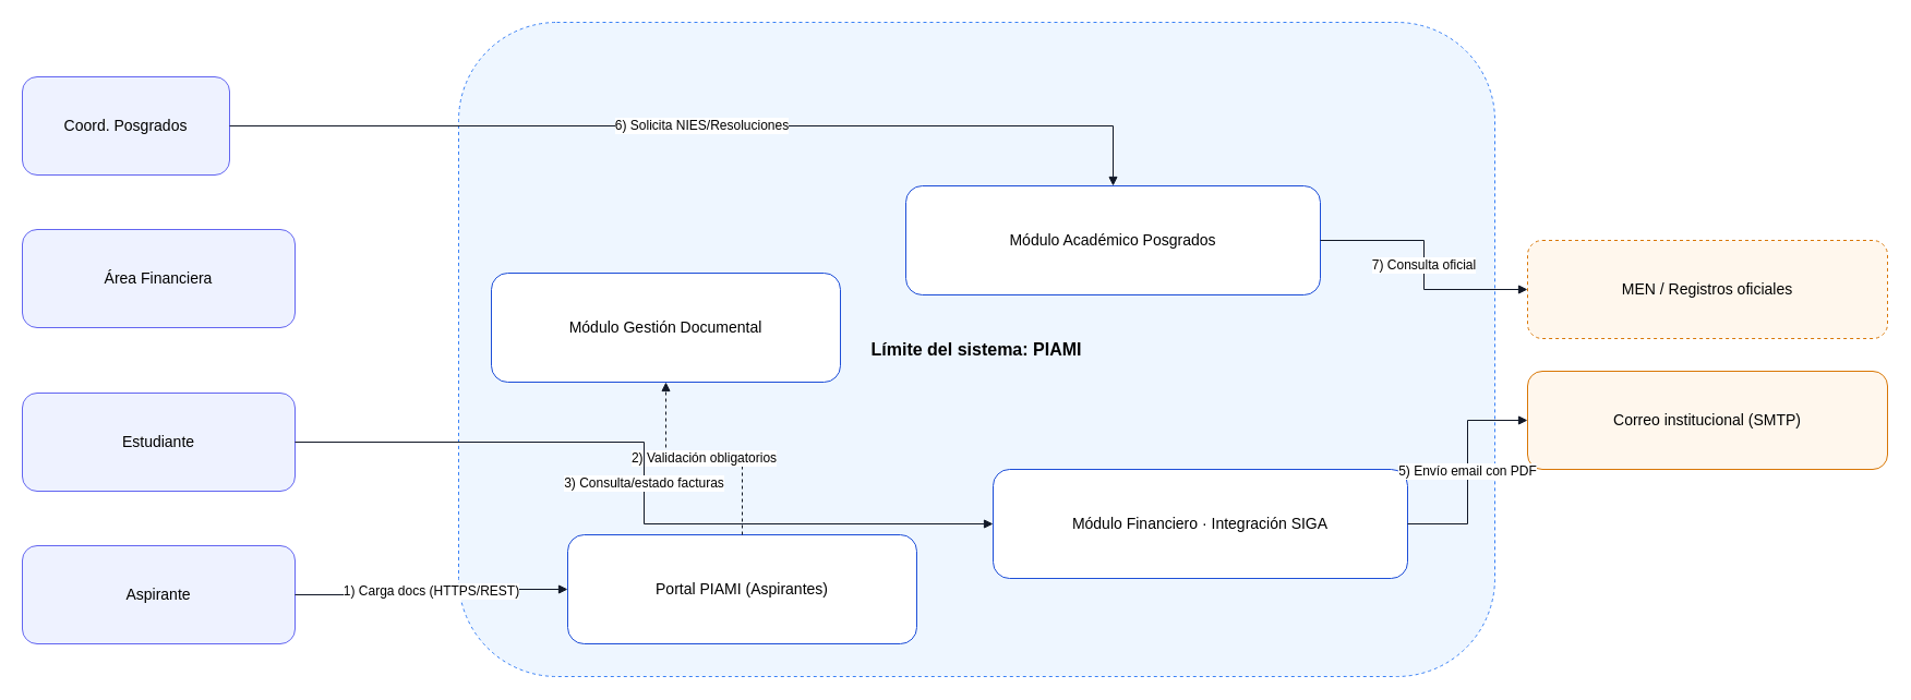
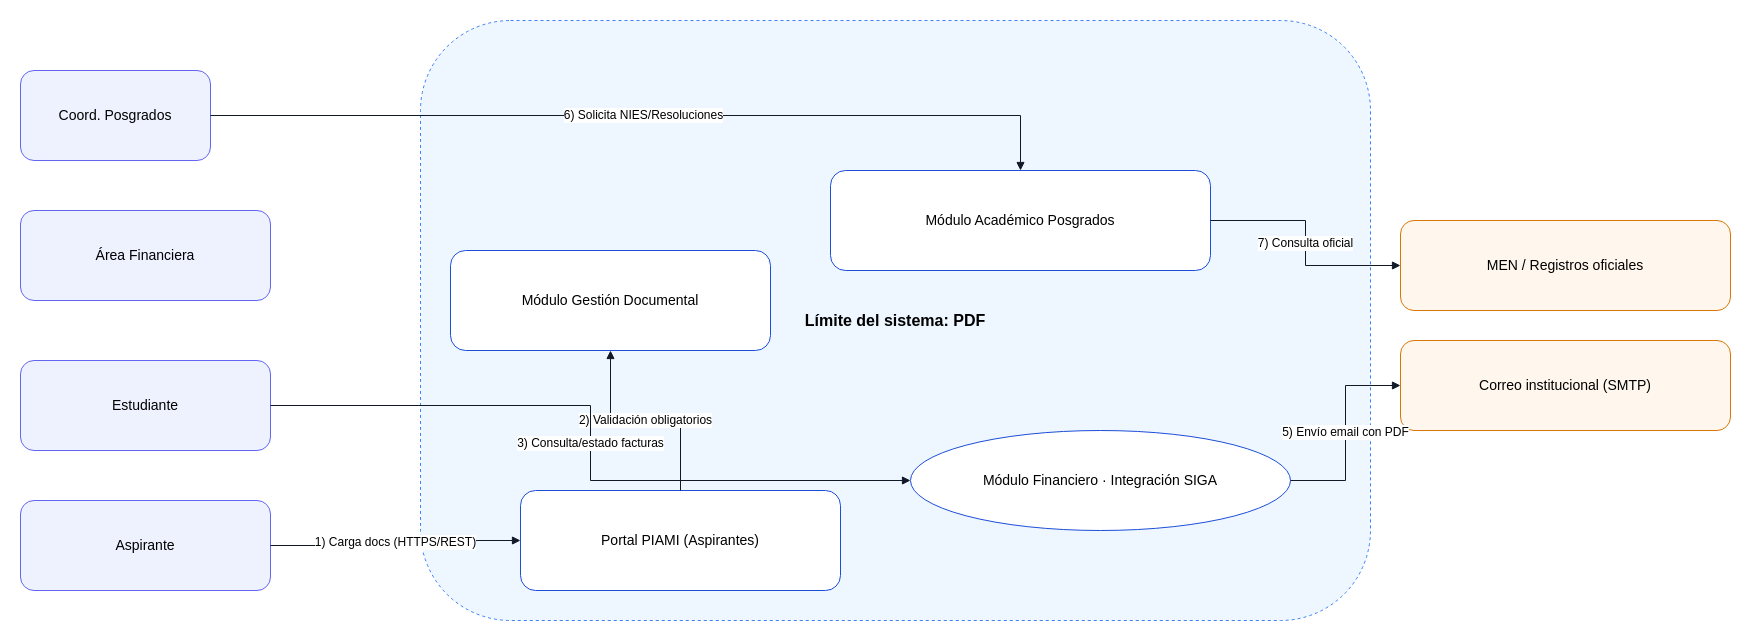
  <mxCell id="0" />
  <mxCell id="1" parent="0" />
- <mxCell id="2" value="Límite del sistema: PIAMI" style="rounded=1;dashed=1;whiteSpace=wrap;html=1;strokeColor=#3b82f6;fillColor=#eef6ff;fontSize=16;fontStyle=1" parent="1" vertex="1"><mxGeometry x="420" y="20" width="950" height="600" as="geometry" /></mxCell>
+ <mxCell id="2" value="Límite del sistema: PDF" style="rounded=1;dashed=1;whiteSpace=wrap;html=1;strokeColor=#3b82f6;fillColor=#eef6ff;fontSize=16;fontStyle=1" parent="1" vertex="1"><mxGeometry x="420" y="20" width="950" height="600" as="geometry" /></mxCell>
  <mxCell id="3" value="Aspirante" style="rounded=1;whiteSpace=wrap;html=1;strokeColor=#6366f1;fillColor=#eef2ff;fontSize=14" parent="1" vertex="1"><mxGeometry x="20" y="500" width="250" height="90" as="geometry" /></mxCell>
  <mxCell id="4" value="Estudiante" style="rounded=1;whiteSpace=wrap;html=1;strokeColor=#6366f1;fillColor=#eef2ff;fontSize=14" parent="1" vertex="1"><mxGeometry x="20" y="360" width="250" height="90" as="geometry" /></mxCell>
  <mxCell id="5" value="Área Financiera" style="rounded=1;whiteSpace=wrap;html=1;strokeColor=#6366f1;fillColor=#eef2ff;fontSize=14" parent="1" vertex="1"><mxGeometry x="20" y="210" width="250" height="90" as="geometry" /></mxCell>
  <mxCell id="6" value="Coord. Posgrados" style="rounded=1;whiteSpace=wrap;html=1;strokeColor=#6366f1;fillColor=#eef2ff;fontSize=14" parent="1" vertex="1"><mxGeometry x="20" y="70" width="190" height="90" as="geometry" /></mxCell>
  <mxCell id="7" value="Portal PIAMI (Aspirantes)" style="rounded=1;whiteSpace=wrap;html=1;strokeColor=#1d4ed8;fillColor=#ffffff;fontSize=14" parent="1" vertex="1"><mxGeometry x="520" y="490" width="320" height="100" as="geometry" /></mxCell>
  <mxCell id="8" value="Módulo Gestión Documental" style="rounded=1;whiteSpace=wrap;html=1;strokeColor=#1d4ed8;fillColor=#ffffff;fontSize=14" parent="1" vertex="1"><mxGeometry x="450" y="250" width="320" height="100" as="geometry" /></mxCell>
- <mxCell id="9" value="Módulo Financiero · Integración SIGA" style="rounded=1;whiteSpace=wrap;html=1;strokeColor=#1d4ed8;fillColor=#ffffff;fontSize=14" parent="1" vertex="1"><mxGeometry x="910" y="430" width="380" height="100" as="geometry" /></mxCell>
+ <mxCell id="9" value="Módulo Financiero · Integración SIGA" style="ellipse;whiteSpace=wrap;html=1;strokeColor=#1d4ed8;fillColor=#ffffff;fontSize=14;" parent="1" vertex="1"><mxGeometry x="910" y="430" width="380" height="100" as="geometry" /></mxCell>
  <mxCell id="10" value="Módulo Académico Posgrados" style="rounded=1;whiteSpace=wrap;html=1;strokeColor=#1d4ed8;fillColor=#ffffff;fontSize=14" parent="1" vertex="1"><mxGeometry x="830" y="170" width="380" height="100" as="geometry" /></mxCell>
  <mxCell id="11" value="Correo institucional (SMTP)" style="rounded=1;whiteSpace=wrap;html=1;strokeColor=#d97706;fillColor=#fff7ed;fontSize=14" parent="1" vertex="1"><mxGeometry x="1400" y="340" width="330" height="90" as="geometry" /></mxCell>
- <mxCell id="12" value="MEN / Registros oficiales" style="rounded=1;whiteSpace=wrap;html=1;strokeColor=#d97706;fillColor=#fff7ed;fontSize=14;dashed=1;" parent="1" vertex="1"><mxGeometry x="1400" y="220" width="330" height="90" as="geometry" /></mxCell>
+ <mxCell id="12" value="MEN / Registros oficiales" style="rounded=1;whiteSpace=wrap;html=1;strokeColor=#d97706;fillColor=#fff7ed;fontSize=14" parent="1" vertex="1"><mxGeometry x="1400" y="220" width="330" height="90" as="geometry" /></mxCell>
  <mxCell id="13" value="1) Carga docs (HTTPS/REST)" style="endArrow=block;html=1;strokeColor=#111827;rounded=0;edgeStyle=orthogonalEdgeStyle;fontSize=12" parent="1" source="3" target="7" edge="1"><mxGeometry relative="1" as="geometry" /></mxCell>
- <mxCell id="14" value="2) Validación obligatorios" style="endArrow=block;html=1;strokeColor=#111827;rounded=0;edgeStyle=orthogonalEdgeStyle;fontSize=12;dashed=1;" parent="1" source="7" target="8" edge="1"><mxGeometry relative="1" as="geometry" /></mxCell>
+ <mxCell id="14" value="2) Validación obligatorios" style="endArrow=block;html=1;strokeColor=#111827;rounded=0;edgeStyle=orthogonalEdgeStyle;fontSize=12" parent="1" source="7" target="8" edge="1"><mxGeometry relative="1" as="geometry" /></mxCell>
  <mxCell id="15" value="3) Consulta/estado facturas" style="endArrow=block;html=1;strokeColor=#111827;rounded=0;edgeStyle=orthogonalEdgeStyle;fontSize=12" parent="1" source="4" target="9" edge="1"><mxGeometry relative="1" as="geometry" /></mxCell>
  <mxCell id="16" value="5) Envío email con PDF" style="endArrow=block;html=1;strokeColor=#111827;rounded=0;edgeStyle=orthogonalEdgeStyle;fontSize=12" parent="1" source="9" target="11" edge="1"><mxGeometry relative="1" as="geometry" /></mxCell>
  <mxCell id="17" value="6) Solicita NIES/Resoluciones" style="endArrow=block;html=1;strokeColor=#111827;rounded=0;edgeStyle=orthogonalEdgeStyle;fontSize=12" parent="1" source="6" target="10" edge="1"><mxGeometry relative="1" as="geometry" /></mxCell>
  <mxCell id="18" value="7) Consulta oficial" style="endArrow=block;html=1;strokeColor=#111827;rounded=0;edgeStyle=orthogonalEdgeStyle;fontSize=12" parent="1" source="10" target="12" edge="1"><mxGeometry relative="1" as="geometry" /></mxCell>
